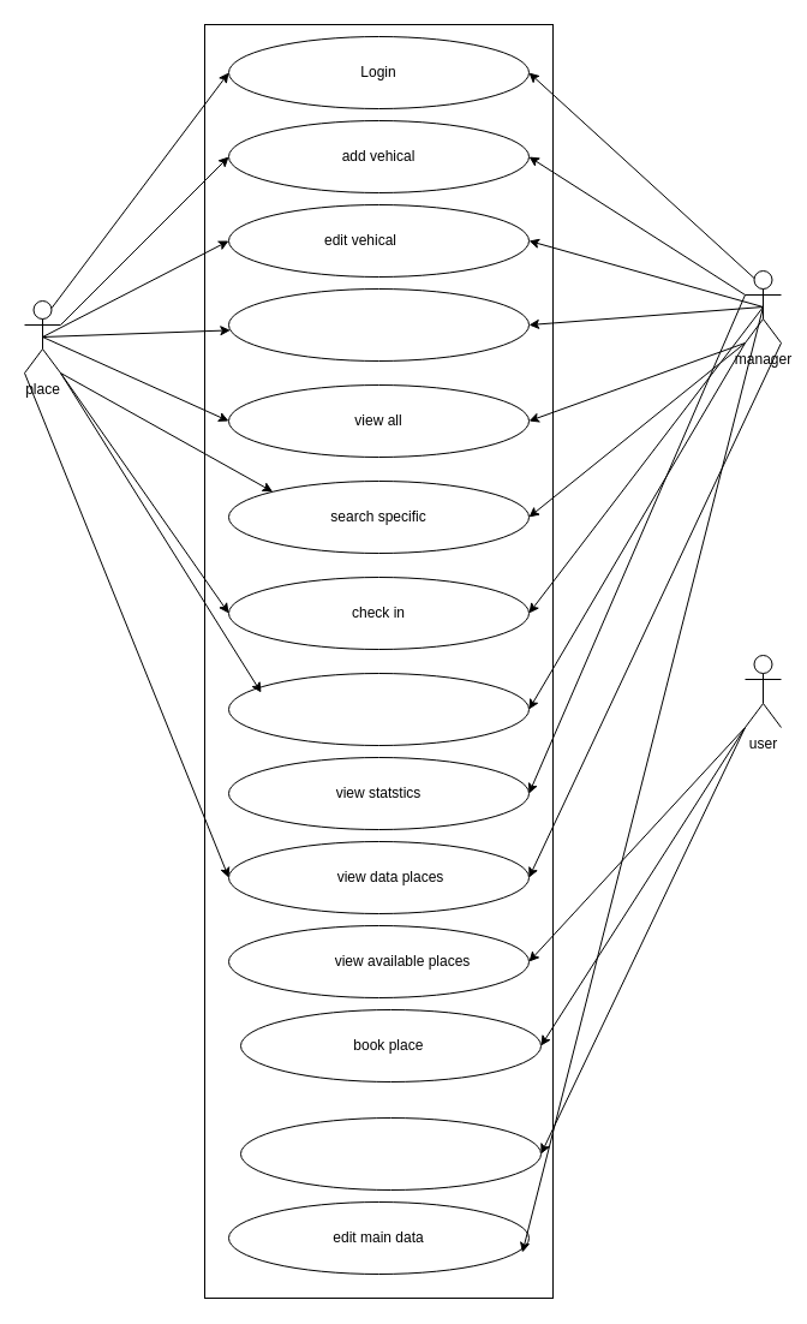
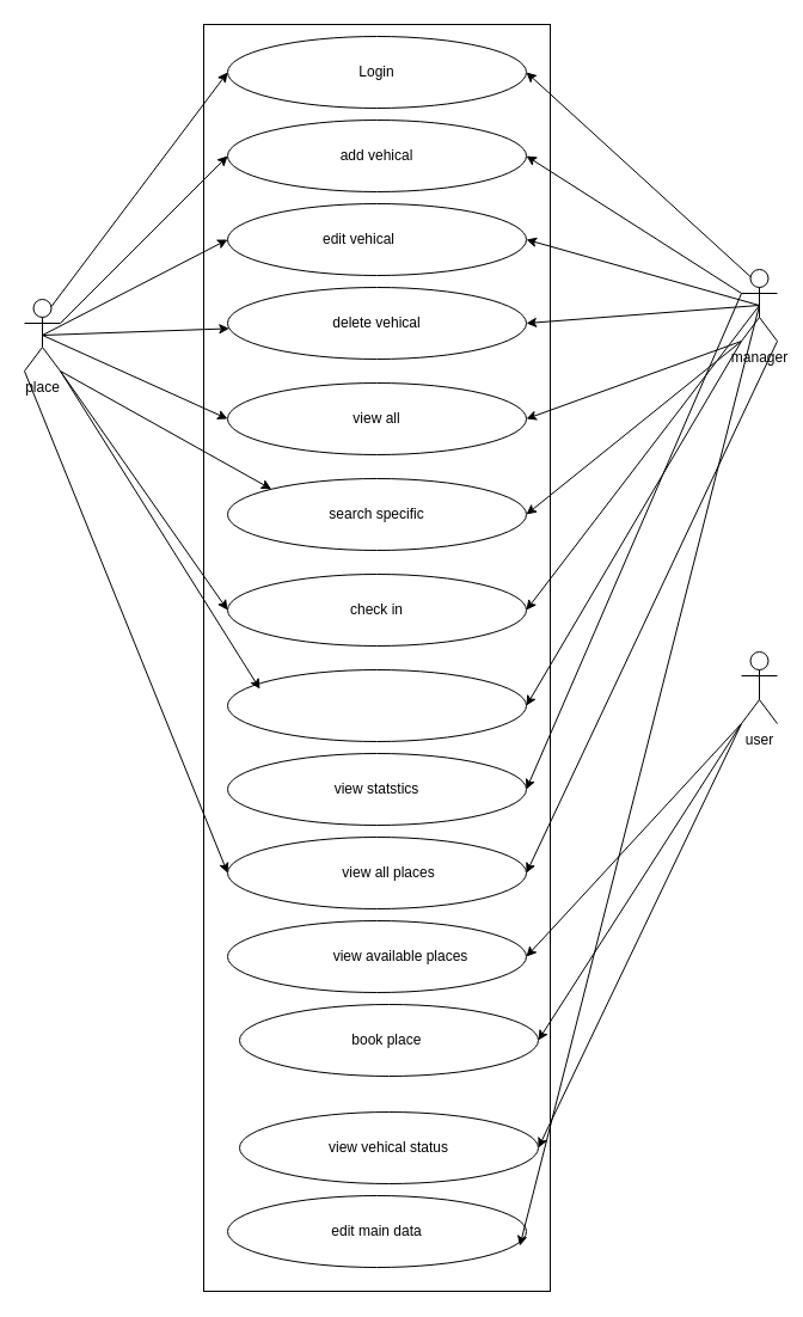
  <mxCell id="0" />
  <mxCell id="1" parent="0" />
  <mxCell id="2" value="place&lt;div&gt;&lt;br&gt;&lt;/div&gt;" style="shape=umlActor;verticalLabelPosition=bottom;verticalAlign=top;html=1;outlineConnect=0;" vertex="1" parent="1"><mxGeometry x="20" y="250" width="30" height="60" as="geometry" /></mxCell>
  <mxCell id="3" value="manager&lt;div&gt;&lt;br&gt;&lt;/div&gt;" style="shape=umlActor;verticalLabelPosition=bottom;verticalAlign=top;html=1;outlineConnect=0;" vertex="1" parent="1"><mxGeometry x="620" y="225" width="30" height="60" as="geometry" /></mxCell>
  <mxCell id="4" value="" style="rounded=0;whiteSpace=wrap;html=1;" vertex="1" parent="1"><mxGeometry x="170" y="20" width="290" height="1060" as="geometry" /></mxCell>
  <mxCell id="5" style="edgeStyle=none;html=1;exitX=0;exitY=1;exitDx=0;exitDy=0;exitPerimeter=0;entryX=1;entryY=0.5;entryDx=0;entryDy=0;" edge="1" parent="1" source="8" target="47"><mxGeometry relative="1" as="geometry" /></mxCell>
  <mxCell id="6" style="edgeStyle=none;html=1;exitX=0;exitY=1;exitDx=0;exitDy=0;exitPerimeter=0;entryX=1;entryY=0.5;entryDx=0;entryDy=0;" edge="1" parent="1" source="8" target="49"><mxGeometry relative="1" as="geometry" /></mxCell>
  <mxCell id="7" style="edgeStyle=none;html=1;exitX=0;exitY=1;exitDx=0;exitDy=0;exitPerimeter=0;entryX=1;entryY=0.5;entryDx=0;entryDy=0;" edge="1" parent="1" source="8" target="50"><mxGeometry relative="1" as="geometry" /></mxCell>
  <mxCell id="8" value="user" style="shape=umlActor;verticalLabelPosition=bottom;verticalAlign=top;html=1;outlineConnect=0;" vertex="1" parent="1"><mxGeometry x="620" y="545" width="30" height="60" as="geometry" /></mxCell>
  <mxCell id="9" value="" style="ellipse;whiteSpace=wrap;html=1;" vertex="1" parent="1"><mxGeometry x="190" y="30" width="250" height="60" as="geometry" /></mxCell>
  <mxCell id="10" value="" style="ellipse;whiteSpace=wrap;html=1;" vertex="1" parent="1"><mxGeometry x="190" y="100" width="250" height="60" as="geometry" /></mxCell>
  <mxCell id="11" value="" style="ellipse;whiteSpace=wrap;html=1;" vertex="1" parent="1"><mxGeometry x="190" y="170" width="250" height="60" as="geometry" /></mxCell>
  <mxCell id="12" value="" style="ellipse;whiteSpace=wrap;html=1;" vertex="1" parent="1"><mxGeometry x="190" y="240" width="250" height="60" as="geometry" /></mxCell>
  <mxCell id="13" value="" style="ellipse;whiteSpace=wrap;html=1;" vertex="1" parent="1"><mxGeometry x="190" y="320" width="250" height="60" as="geometry" /></mxCell>
  <mxCell id="14" value="" style="ellipse;whiteSpace=wrap;html=1;" vertex="1" parent="1"><mxGeometry x="190" y="400" width="250" height="60" as="geometry" /></mxCell>
  <mxCell id="15" value="" style="ellipse;whiteSpace=wrap;html=1;" vertex="1" parent="1"><mxGeometry x="190" y="480" width="250" height="60" as="geometry" /></mxCell>
  <mxCell id="16" value="" style="ellipse;whiteSpace=wrap;html=1;" vertex="1" parent="1"><mxGeometry x="190" y="560" width="250" height="60" as="geometry" /></mxCell>
  <mxCell id="17" value="" style="ellipse;whiteSpace=wrap;html=1;" vertex="1" parent="1"><mxGeometry x="190" y="630" width="250" height="60" as="geometry" /></mxCell>
  <mxCell id="18" value="Login" style="text;html=1;align=center;verticalAlign=middle;whiteSpace=wrap;rounded=0;glass=0;fillColor=none;" vertex="1" parent="1"><mxGeometry x="250" y="45" width="130" height="30" as="geometry" /></mxCell>
  <mxCell id="19" value="add vehical" style="text;html=1;align=center;verticalAlign=middle;whiteSpace=wrap;rounded=0;glass=0;fillColor=none;" vertex="1" parent="1"><mxGeometry x="250" y="115" width="130" height="30" as="geometry" /></mxCell>
  <mxCell id="20" value="edit vehical" style="text;html=1;align=center;verticalAlign=middle;whiteSpace=wrap;rounded=0;glass=0;fillColor=none;" vertex="1" parent="1"><mxGeometry x="235" y="185" width="130" height="30" as="geometry" /></mxCell>
  <mxCell id="21" style="edgeStyle=none;html=1;exitX=0.75;exitY=0.1;exitDx=0;exitDy=0;exitPerimeter=0;entryX=0;entryY=0.5;entryDx=0;entryDy=0;" edge="1" parent="1" source="2" target="9"><mxGeometry relative="1" as="geometry" /></mxCell>
  <mxCell id="22" style="edgeStyle=none;html=1;exitX=0.25;exitY=0.1;exitDx=0;exitDy=0;exitPerimeter=0;entryX=1;entryY=0.5;entryDx=0;entryDy=0;" edge="1" parent="1" source="3" target="9"><mxGeometry relative="1" as="geometry" /></mxCell>
  <mxCell id="23" style="edgeStyle=none;html=1;exitX=1;exitY=0.333;exitDx=0;exitDy=0;exitPerimeter=0;entryX=0;entryY=0.5;entryDx=0;entryDy=0;" edge="1" parent="1" source="2" target="10"><mxGeometry relative="1" as="geometry" /></mxCell>
  <mxCell id="24" style="edgeStyle=none;html=1;exitX=0;exitY=0.333;exitDx=0;exitDy=0;exitPerimeter=0;entryX=1;entryY=0.5;entryDx=0;entryDy=0;" edge="1" parent="1" source="3" target="10"><mxGeometry relative="1" as="geometry" /></mxCell>
  <mxCell id="25" style="edgeStyle=none;html=1;exitX=0.5;exitY=0.5;exitDx=0;exitDy=0;exitPerimeter=0;entryX=0;entryY=0.5;entryDx=0;entryDy=0;" edge="1" parent="1" source="2" target="11"><mxGeometry relative="1" as="geometry" /></mxCell>
  <mxCell id="26" style="edgeStyle=none;html=1;exitX=0.5;exitY=0.5;exitDx=0;exitDy=0;exitPerimeter=0;entryX=1;entryY=0.5;entryDx=0;entryDy=0;" edge="1" parent="1" source="3" target="11"><mxGeometry relative="1" as="geometry" /></mxCell>
  <mxCell id="27" style="edgeStyle=none;html=1;exitX=0.5;exitY=0.5;exitDx=0;exitDy=0;exitPerimeter=0;" edge="1" parent="1" source="2" target="12"><mxGeometry relative="1" as="geometry" /></mxCell>
+ <mxCell id="28" value="delete vehical" style="text;html=1;align=center;verticalAlign=middle;whiteSpace=wrap;rounded=0;glass=0;fillColor=none;" vertex="1" parent="1"><mxGeometry x="250" y="255" width="130" height="30" as="geometry" /></mxCell>
  <mxCell id="29" style="edgeStyle=none;html=1;exitX=0.5;exitY=0.5;exitDx=0;exitDy=0;exitPerimeter=0;entryX=1;entryY=0.5;entryDx=0;entryDy=0;" edge="1" parent="1" source="3" target="12"><mxGeometry relative="1" as="geometry" /></mxCell>
  <mxCell id="30" value="view all" style="text;html=1;align=center;verticalAlign=middle;whiteSpace=wrap;rounded=0;glass=0;fillColor=none;" vertex="1" parent="1"><mxGeometry x="250" y="335" width="130" height="30" as="geometry" /></mxCell>
  <mxCell id="31" style="edgeStyle=none;html=1;exitX=0.5;exitY=0.5;exitDx=0;exitDy=0;exitPerimeter=0;entryX=0;entryY=0.5;entryDx=0;entryDy=0;" edge="1" parent="1" source="2" target="13"><mxGeometry relative="1" as="geometry" /></mxCell>
  <mxCell id="32" style="edgeStyle=none;html=1;exitX=0;exitY=1;exitDx=0;exitDy=0;exitPerimeter=0;entryX=1;entryY=0.5;entryDx=0;entryDy=0;" edge="1" parent="1" source="3" target="13"><mxGeometry relative="1" as="geometry" /></mxCell>
  <mxCell id="33" value="search specific" style="text;html=1;align=center;verticalAlign=middle;whiteSpace=wrap;rounded=0;glass=0;fillColor=none;" vertex="1" parent="1"><mxGeometry x="250" y="415" width="130" height="30" as="geometry" /></mxCell>
  <mxCell id="34" style="edgeStyle=none;html=1;exitX=1;exitY=1;exitDx=0;exitDy=0;exitPerimeter=0;entryX=0;entryY=0;entryDx=0;entryDy=0;" edge="1" parent="1" source="2" target="14"><mxGeometry relative="1" as="geometry" /></mxCell>
  <mxCell id="35" style="edgeStyle=none;html=1;exitX=0;exitY=1;exitDx=0;exitDy=0;exitPerimeter=0;entryX=1;entryY=0.5;entryDx=0;entryDy=0;" edge="1" parent="1" source="3" target="14"><mxGeometry relative="1" as="geometry" /></mxCell>
  <mxCell id="36" style="edgeStyle=none;html=1;exitX=1;exitY=1;exitDx=0;exitDy=0;exitPerimeter=0;entryX=0;entryY=0.5;entryDx=0;entryDy=0;" edge="1" parent="1" source="2" target="15"><mxGeometry relative="1" as="geometry" /></mxCell>
  <mxCell id="37" style="edgeStyle=none;html=1;exitX=0.5;exitY=0.5;exitDx=0;exitDy=0;exitPerimeter=0;entryX=1;entryY=0.5;entryDx=0;entryDy=0;" edge="1" parent="1" source="3" target="15"><mxGeometry relative="1" as="geometry" /></mxCell>
  <mxCell id="38" value="check in" style="text;html=1;align=center;verticalAlign=middle;whiteSpace=wrap;rounded=0;glass=0;fillColor=none;" vertex="1" parent="1"><mxGeometry x="250" y="495" width="130" height="30" as="geometry" /></mxCell>
  <mxCell id="39" style="edgeStyle=none;html=1;exitX=1;exitY=1;exitDx=0;exitDy=0;exitPerimeter=0;entryX=0.108;entryY=0.267;entryDx=0;entryDy=0;entryPerimeter=0;" edge="1" parent="1" source="2" target="16"><mxGeometry relative="1" as="geometry" /></mxCell>
  <mxCell id="40" style="edgeStyle=none;html=1;exitX=0;exitY=1;exitDx=0;exitDy=0;exitPerimeter=0;entryX=1;entryY=0.5;entryDx=0;entryDy=0;" edge="1" parent="1" source="3" target="16"><mxGeometry relative="1" as="geometry" /></mxCell>
  <mxCell id="41" value="view statstics" style="text;html=1;align=center;verticalAlign=middle;whiteSpace=wrap;rounded=0;glass=0;fillColor=none;" vertex="1" parent="1"><mxGeometry x="250" y="645" width="130" height="30" as="geometry" /></mxCell>
  <mxCell id="42" style="edgeStyle=none;html=1;exitX=0;exitY=0.333;exitDx=0;exitDy=0;exitPerimeter=0;entryX=1;entryY=0.5;entryDx=0;entryDy=0;" edge="1" parent="1" source="3" target="17"><mxGeometry relative="1" as="geometry" /></mxCell>
  <mxCell id="43" value="" style="ellipse;whiteSpace=wrap;html=1;" vertex="1" parent="1"><mxGeometry x="190" y="700" width="250" height="60" as="geometry" /></mxCell>
- <mxCell id="44" value="view data places" style="text;html=1;align=center;verticalAlign=middle;whiteSpace=wrap;rounded=0;glass=0;fillColor=none;" vertex="1" parent="1"><mxGeometry x="260" y="715" width="130" height="30" as="geometry" /></mxCell>
+ <mxCell id="44" value="view all places" style="text;html=1;align=center;verticalAlign=middle;whiteSpace=wrap;rounded=0;glass=0;fillColor=none;" vertex="1" parent="1"><mxGeometry x="260" y="715" width="130" height="30" as="geometry" /></mxCell>
  <mxCell id="45" style="edgeStyle=none;html=1;exitX=0;exitY=1;exitDx=0;exitDy=0;exitPerimeter=0;entryX=0;entryY=0.5;entryDx=0;entryDy=0;" edge="1" parent="1" source="2" target="43"><mxGeometry relative="1" as="geometry" /></mxCell>
  <mxCell id="46" style="edgeStyle=none;html=1;exitX=1;exitY=1;exitDx=0;exitDy=0;exitPerimeter=0;entryX=1;entryY=0.5;entryDx=0;entryDy=0;" edge="1" parent="1" source="3" target="43"><mxGeometry relative="1" as="geometry" /></mxCell>
  <mxCell id="47" value="" style="ellipse;whiteSpace=wrap;html=1;" vertex="1" parent="1"><mxGeometry x="190" y="770" width="250" height="60" as="geometry" /></mxCell>
  <mxCell id="48" value="view available places" style="text;html=1;align=center;verticalAlign=middle;whiteSpace=wrap;rounded=0;glass=0;fillColor=none;" vertex="1" parent="1"><mxGeometry x="270" y="785" width="130" height="30" as="geometry" /></mxCell>
  <mxCell id="49" value="" style="ellipse;whiteSpace=wrap;html=1;" vertex="1" parent="1"><mxGeometry x="200" y="840" width="250" height="60" as="geometry" /></mxCell>
  <mxCell id="50" value="" style="ellipse;whiteSpace=wrap;html=1;" vertex="1" parent="1"><mxGeometry x="200" y="930" width="250" height="60" as="geometry" /></mxCell>
  <mxCell id="51" value="book place&amp;nbsp;" style="text;html=1;align=center;verticalAlign=middle;whiteSpace=wrap;rounded=0;glass=0;fillColor=none;" vertex="1" parent="1"><mxGeometry x="260" y="855" width="130" height="30" as="geometry" /></mxCell>
+ <mxCell id="52" value="view vehical status" style="text;html=1;align=center;verticalAlign=middle;whiteSpace=wrap;rounded=0;glass=0;fillColor=none;" vertex="1" parent="1"><mxGeometry x="260" y="945" width="130" height="30" as="geometry" /></mxCell>
  <mxCell id="53" value="" style="ellipse;whiteSpace=wrap;html=1;" vertex="1" parent="1"><mxGeometry x="190" y="1000" width="250" height="60" as="geometry" /></mxCell>
  <mxCell id="54" value="edit main data" style="text;html=1;align=center;verticalAlign=middle;whiteSpace=wrap;rounded=0;glass=0;fillColor=none;" vertex="1" parent="1"><mxGeometry x="250" y="1015" width="130" height="30" as="geometry" /></mxCell>
  <mxCell id="55" style="edgeStyle=none;html=1;exitX=0.5;exitY=0.5;exitDx=0;exitDy=0;exitPerimeter=0;entryX=0.978;entryY=0.7;entryDx=0;entryDy=0;entryPerimeter=0;" edge="1" parent="1" source="3" target="53"><mxGeometry relative="1" as="geometry" /></mxCell>
